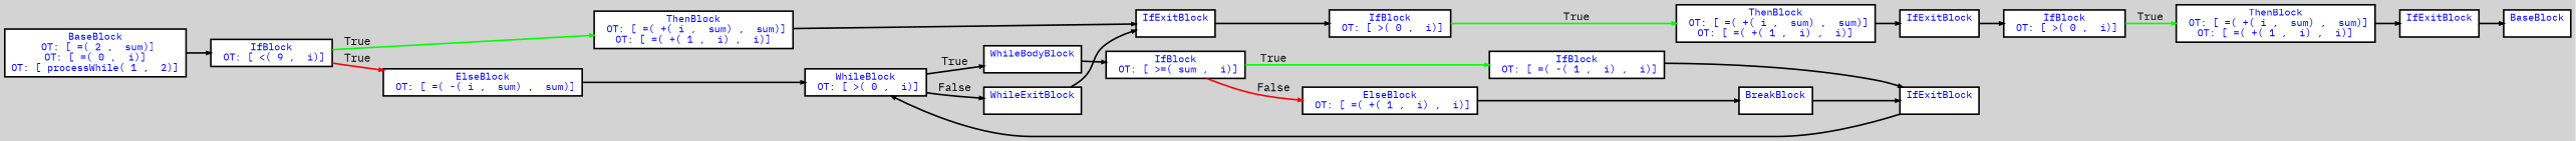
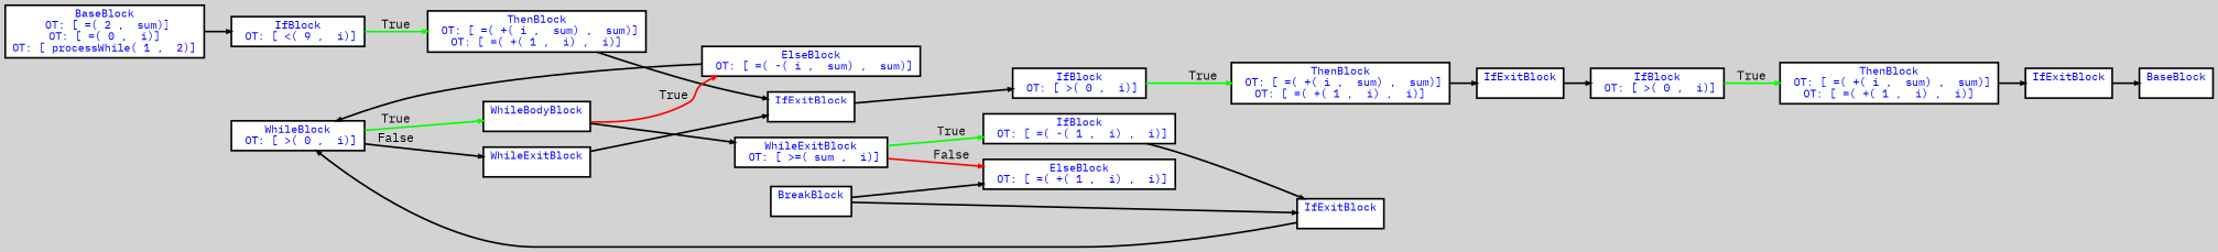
  digraph {
    bgcolor=lightgrey
    fontname="IBM Plex Mono"
    ordering=out
    rankdir=LR
    ranksep=.4
    node [color=black fillcolor=white fixedsize=false fontcolor=blue fontname="IBM Plex Mono" fontsize=12 shape=box style="filled, solid, bold"]
    edge [arrowsize=.5 color=black fontname="IBM Plex Mono" style=bold]
    n1 [height=.25 label="BaseBlock\n OT: [ =( 2 ,  sum)]\nOT: [ =( 0 ,  i)]\nOT: [ processWhile( 1 ,  2)]\n" width=.25]
    n2 [height=.25 label="IfBlock\n OT: [ <( 9 ,  i)]\n" width=.25]
    n3 [height=.25 label="ThenBlock\n OT: [ =( +( i ,  sum) ,  sum)]\nOT: [ =( +( 1 ,  i) ,  i)]\n" width=.25]
    n4 [height=.25 label="ElseBlock\n OT: [ =( -( i ,  sum) ,  sum)]\n" width=.25]
    n5 [height=.25 label="IfExitBlock\n " width=.25]
    n6 [height=.25 label="WhileBlock\n OT: [ >( 0 ,  i)]\n" width=.25]
    n7 [height=.25 label="IfBlock\n OT: [ >( 0 ,  i)]\n" width=.25]
    n8 [height=.25 label="ThenBlock\n OT: [ =( +( i ,  sum) ,  sum)]\nOT: [ =( +( 1 ,  i) ,  i)]\n" width=.25]
    n9 [height=.25 label="IfExitBlock\n " width=.25]
    n10 [height=.25 label="IfBlock\n OT: [ >( 0 ,  i)]\n" width=.25]
    n11 [height=.25 label="ThenBlock\n OT: [ =( +( i ,  sum) ,  sum)]\nOT: [ =( +( 1 ,  i) ,  i)]\n" width=.25]
    n12 [height=.25 label="IfExitBlock\n " width=.25]
    n13 [height=.25 label="BaseBlock\n " width=.25]
    n14 [height=.25 label="WhileBodyBlock\n " width=.25]
    n15 [height=.25 label="WhileExitBlock\n " width=.25]
-   n16 [height=.25 label="IfBlock\n OT: [ >=( sum ,  i)]\n" width=.25]
+   n16 [height=.25 label="WhileExitBlock\n OT: [ >=( sum ,  i)]\n" width=.25]
    n17 [height=.25 label="IfBlock\n OT: [ =( -( 1 ,  i) ,  i)]\n" width=.25]
    n18 [height=.25 label="ElseBlock\n OT: [ =( +( 1 ,  i) ,  i)]\n" width=.25]
    n19 [height=.25 label="IfExitBlock\n " width=.25]
    n20 [height=.25 label="BreakBlock\n " width=.25]
    n1 -> n2
    n2 -> n3 [color=green label=True]
-   n2 -> n4 [color=red label=True]
+   n14 -> n4 [color=red label=True]
    n3 -> n5
    n4 -> n6
    n5 -> n7
-   n6 -> n14 [label=True]
+   n6 -> n14 [color=green label=True]
    n6 -> n15 [label=False]
    n7 -> n8 [color=green label=True]
    n8 -> n9
    n9 -> n10
    n10 -> n11 [color=green label=True]
    n11 -> n12
    n12 -> n13
    n14 -> n16
    n15 -> n5
    n16 -> n17 [color=green label=True]
    n16 -> n18 [color=red label=False]
    n17 -> n19
-   n18 -> n20
+   n20 -> n18
    n19 -> n6
    n20 -> n19
  }
